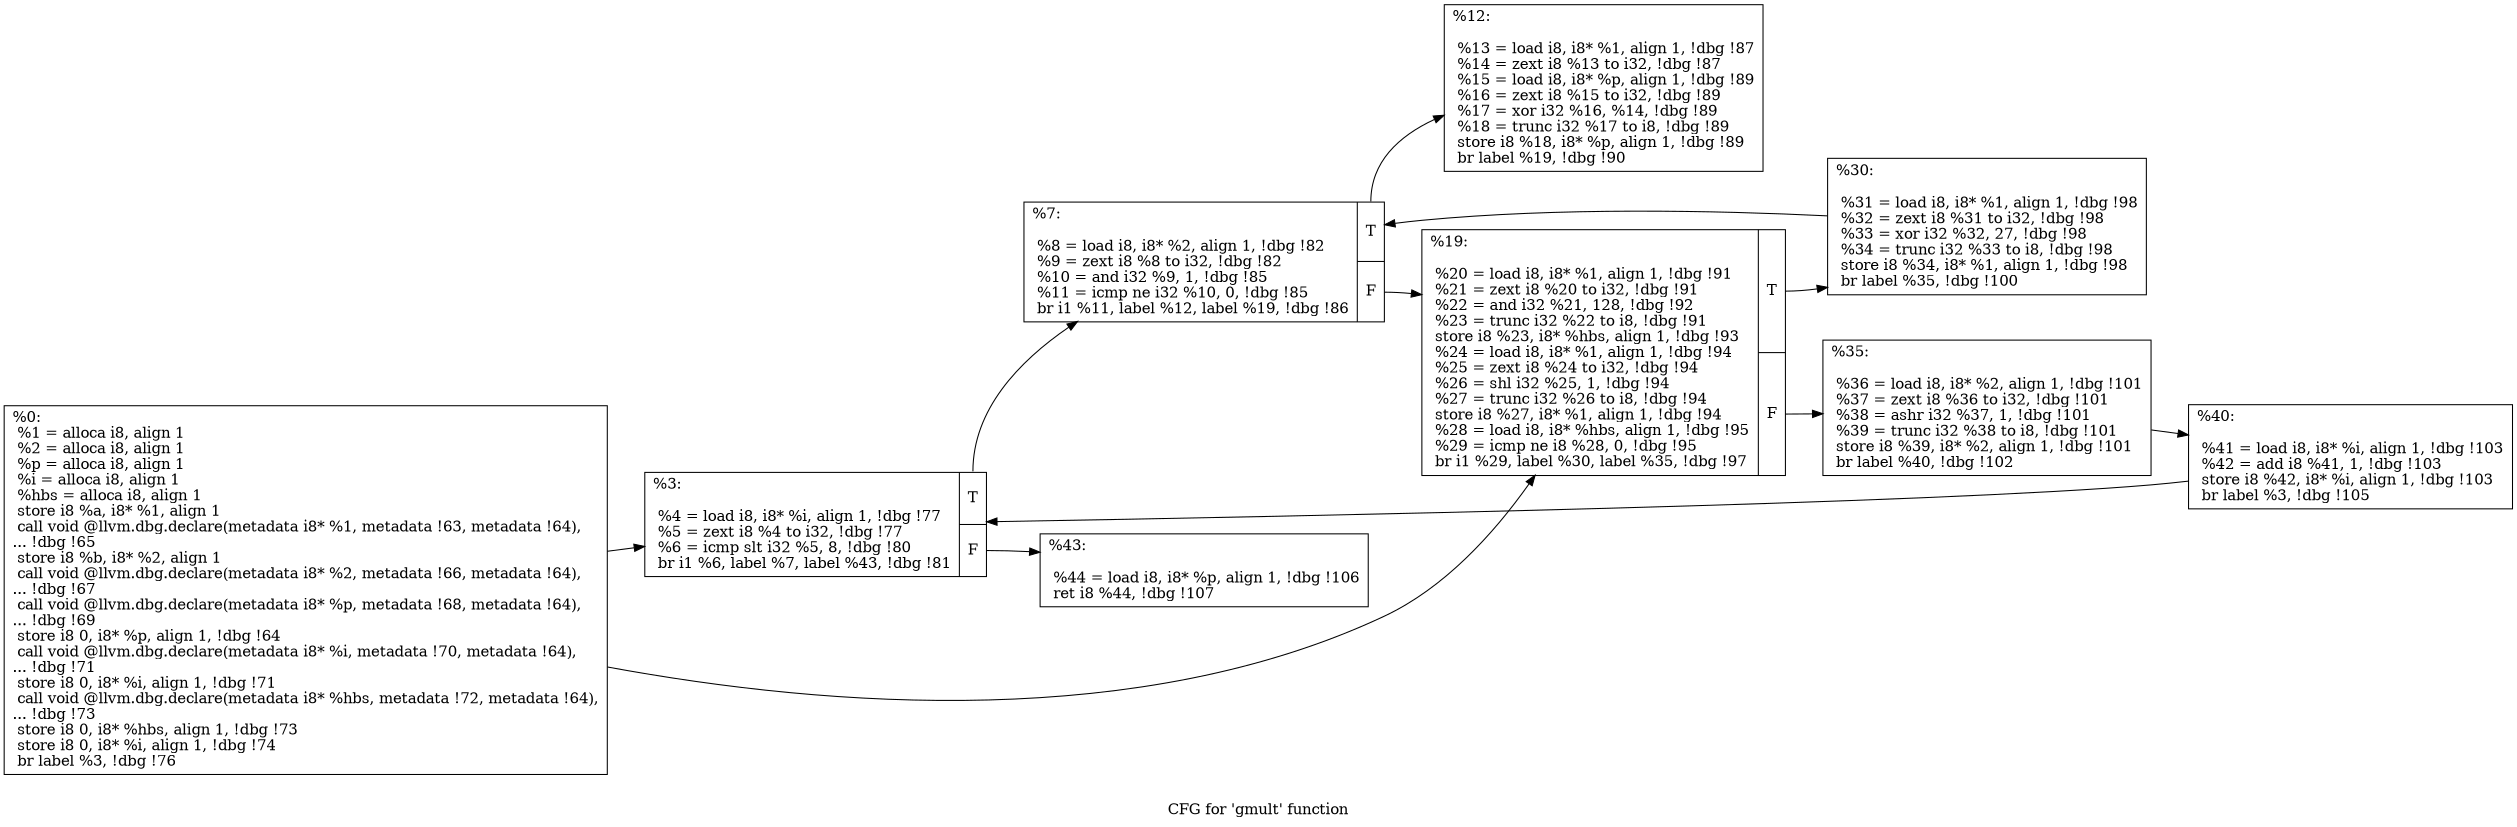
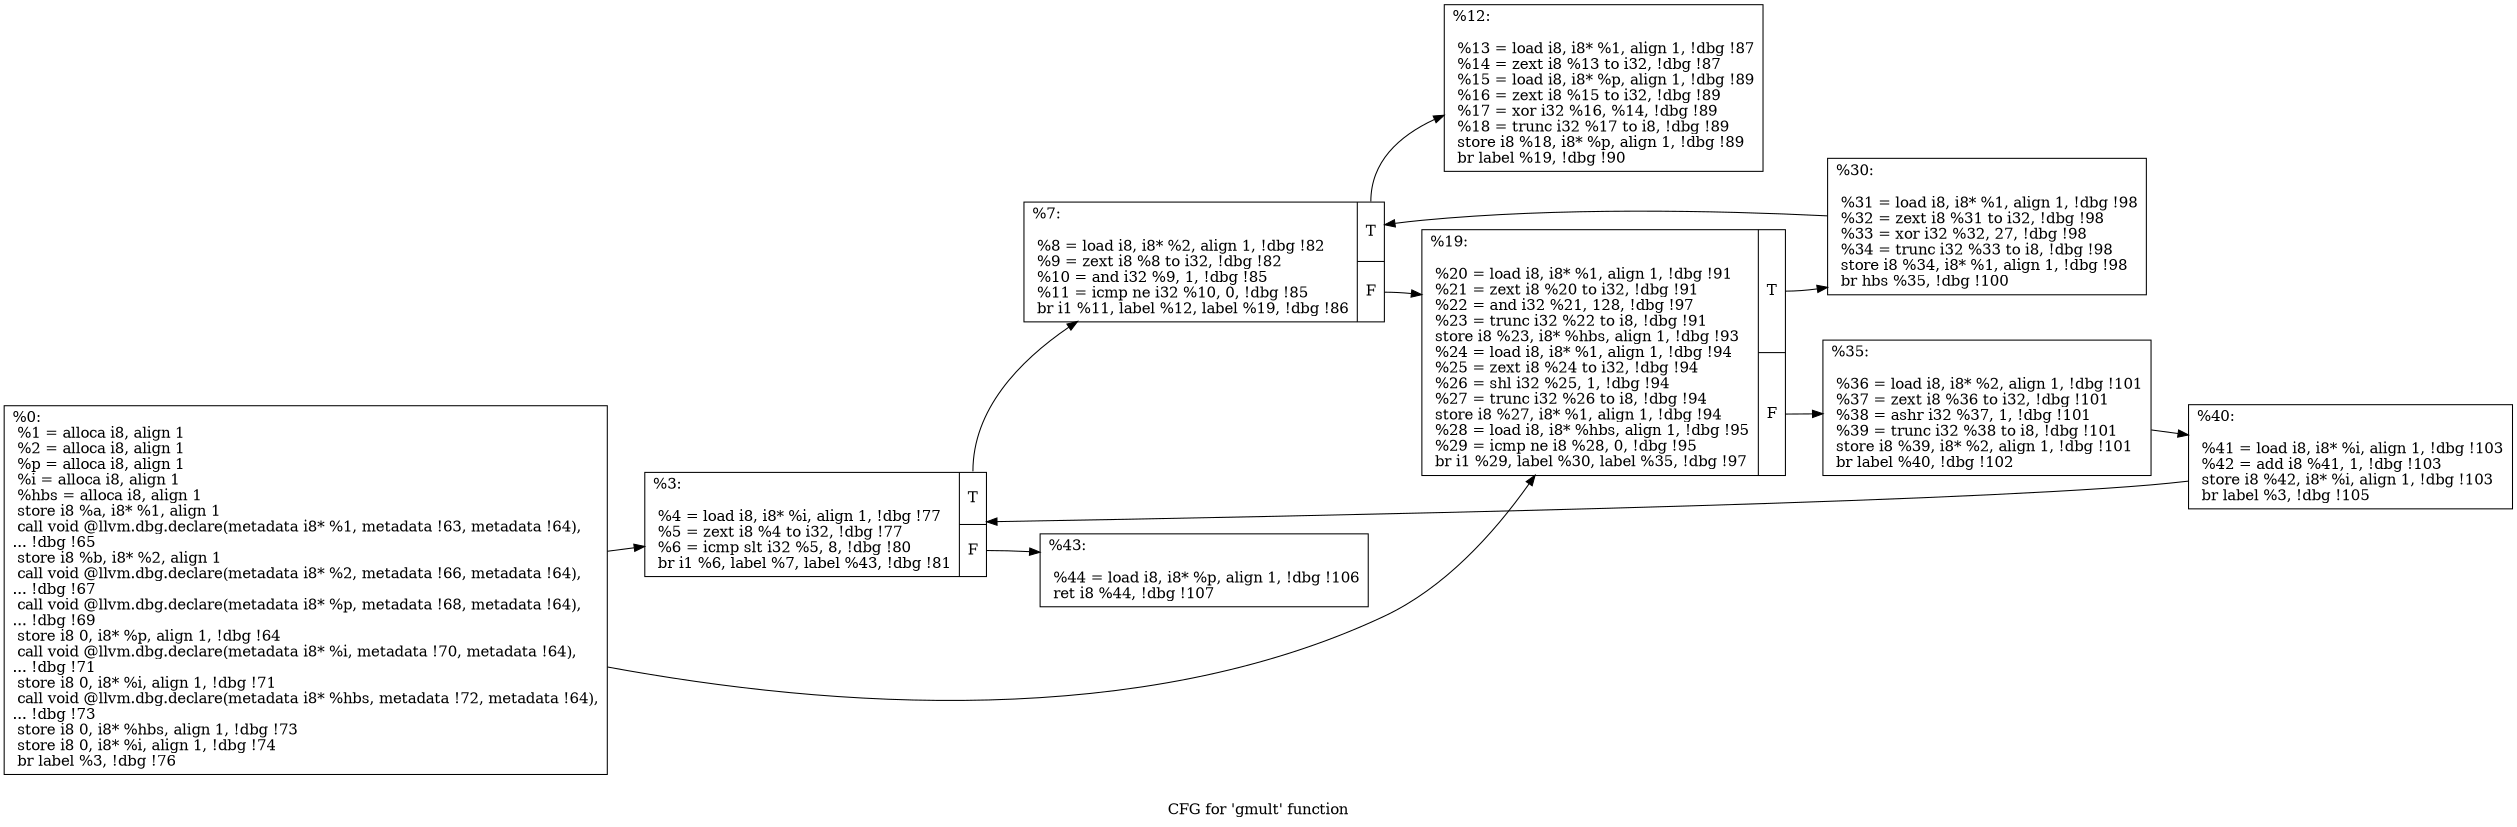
  digraph {
    label="CFG for 'gmult' function"
    rankdir=LR
    node [shape=record]
    n1 [label="{%0:\l  %1 = alloca i8, align 1\l  %2 = alloca i8, align 1\l  %p = alloca i8, align 1\l  %i = alloca i8, align 1\l  %hbs = alloca i8, align 1\l  store i8 %a, i8* %1, align 1\l  call void @llvm.dbg.declare(metadata i8* %1, metadata !63, metadata !64),\l... !dbg !65\l  store i8 %b, i8* %2, align 1\l  call void @llvm.dbg.declare(metadata i8* %2, metadata !66, metadata !64),\l... !dbg !67\l  call void @llvm.dbg.declare(metadata i8* %p, metadata !68, metadata !64),\l... !dbg !69\l  store i8 0, i8* %p, align 1, !dbg !64\l  call void @llvm.dbg.declare(metadata i8* %i, metadata !70, metadata !64),\l... !dbg !71\l  store i8 0, i8* %i, align 1, !dbg !71\l  call void @llvm.dbg.declare(metadata i8* %hbs, metadata !72, metadata !64),\l... !dbg !73\l  store i8 0, i8* %hbs, align 1, !dbg !73\l  store i8 0, i8* %i, align 1, !dbg !74\l  br label %3, !dbg !76\l}"]
    n2 [label="{%3:\l\l  %4 = load i8, i8* %i, align 1, !dbg !77\l  %5 = zext i8 %4 to i32, !dbg !77\l  %6 = icmp slt i32 %5, 8, !dbg !80\l  br i1 %6, label %7, label %43, !dbg !81\l|{<s0>T|<s1>F}}"]
-   n3 [label="{%19:\l\l  %20 = load i8, i8* %1, align 1, !dbg !91\l  %21 = zext i8 %20 to i32, !dbg !91\l  %22 = and i32 %21, 128, !dbg !92\l  %23 = trunc i32 %22 to i8, !dbg !91\l  store i8 %23, i8* %hbs, align 1, !dbg !93\l  %24 = load i8, i8* %1, align 1, !dbg !94\l  %25 = zext i8 %24 to i32, !dbg !94\l  %26 = shl i32 %25, 1, !dbg !94\l  %27 = trunc i32 %26 to i8, !dbg !94\l  store i8 %27, i8* %1, align 1, !dbg !94\l  %28 = load i8, i8* %hbs, align 1, !dbg !95\l  %29 = icmp ne i8 %28, 0, !dbg !95\l  br i1 %29, label %30, label %35, !dbg !97\l|{<s0>T|<s1>F}}"]
+   n3 [label="{%19:\l\l  %20 = load i8, i8* %1, align 1, !dbg !91\l  %21 = zext i8 %20 to i32, !dbg !91\l  %22 = and i32 %21, 128, !dbg !97\l  %23 = trunc i32 %22 to i8, !dbg !91\l  store i8 %23, i8* %hbs, align 1, !dbg !93\l  %24 = load i8, i8* %1, align 1, !dbg !94\l  %25 = zext i8 %24 to i32, !dbg !94\l  %26 = shl i32 %25, 1, !dbg !94\l  %27 = trunc i32 %26 to i8, !dbg !94\l  store i8 %27, i8* %1, align 1, !dbg !94\l  %28 = load i8, i8* %hbs, align 1, !dbg !95\l  %29 = icmp ne i8 %28, 0, !dbg !95\l  br i1 %29, label %30, label %35, !dbg !97\l|{<s0>T|<s1>F}}"]
    n4 [label="{%7:\l\l  %8 = load i8, i8* %2, align 1, !dbg !82\l  %9 = zext i8 %8 to i32, !dbg !82\l  %10 = and i32 %9, 1, !dbg !85\l  %11 = icmp ne i32 %10, 0, !dbg !85\l  br i1 %11, label %12, label %19, !dbg !86\l|{<s0>T|<s1>F}}"]
    n5 [label="{%43:\l\l  %44 = load i8, i8* %p, align 1, !dbg !106\l  ret i8 %44, !dbg !107\l}"]
    n6 [label="{%12:\l\l  %13 = load i8, i8* %1, align 1, !dbg !87\l  %14 = zext i8 %13 to i32, !dbg !87\l  %15 = load i8, i8* %p, align 1, !dbg !89\l  %16 = zext i8 %15 to i32, !dbg !89\l  %17 = xor i32 %16, %14, !dbg !89\l  %18 = trunc i32 %17 to i8, !dbg !89\l  store i8 %18, i8* %p, align 1, !dbg !89\l  br label %19, !dbg !90\l}"]
-   n7 [label="{%30:\l\l  %31 = load i8, i8* %1, align 1, !dbg !98\l  %32 = zext i8 %31 to i32, !dbg !98\l  %33 = xor i32 %32, 27, !dbg !98\l  %34 = trunc i32 %33 to i8, !dbg !98\l  store i8 %34, i8* %1, align 1, !dbg !98\l  br label %35, !dbg !100\l}"]
+   n7 [label="{%30:\l\l  %31 = load i8, i8* %1, align 1, !dbg !98\l  %32 = zext i8 %31 to i32, !dbg !98\l  %33 = xor i32 %32, 27, !dbg !98\l  %34 = trunc i32 %33 to i8, !dbg !98\l  store i8 %34, i8* %1, align 1, !dbg !98\l  br hbs %35, !dbg !100\l}"]
    n8 [label="{%35:\l\l  %36 = load i8, i8* %2, align 1, !dbg !101\l  %37 = zext i8 %36 to i32, !dbg !101\l  %38 = ashr i32 %37, 1, !dbg !101\l  %39 = trunc i32 %38 to i8, !dbg !101\l  store i8 %39, i8* %2, align 1, !dbg !101\l  br label %40, !dbg !102\l}"]
    n9 [label="{%40:\l\l  %41 = load i8, i8* %i, align 1, !dbg !103\l  %42 = add i8 %41, 1, !dbg !103\l  store i8 %42, i8* %i, align 1, !dbg !103\l  br label %3, !dbg !105\l}"]
    n1 -> n2
    n1 -> n3
    n2 -> n4 [tailport=s0]
    n2 -> n5 [tailport=s1]
    n3 -> n7 [tailport=s0]
    n3 -> n8 [tailport=s1]
    n4 -> n3 [tailport=s1]
    n4 -> n6 [tailport=s0]
    n7 -> n4
    n8 -> n9
    n9 -> n2
  }
